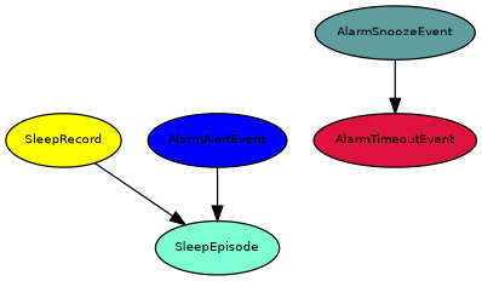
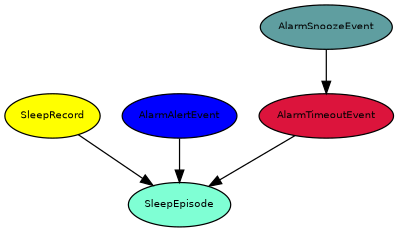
  digraph {
    fontname="Bitstream Vera Sans"
    fontsize=8
    node [fontname="Bitstream Vera Sans" fontsize=8 style=filled]
    edge [fontname="Bitstream Vera Sans" fontsize=8]
    SleepRecord [fillcolor=yellow]
    SleepEpisode [fillcolor=aquamarine]
    AlarmAlertEvent [fillcolor=blue]
    AlarmSnoozeEvent [fillcolor=cadetblue]
    AlarmTimeoutEvent [fillcolor=crimson]
    SleepRecord -> SleepEpisode
    AlarmAlertEvent -> SleepEpisode
    AlarmSnoozeEvent -> AlarmTimeoutEvent
+   AlarmTimeoutEvent -> SleepEpisode
  }
